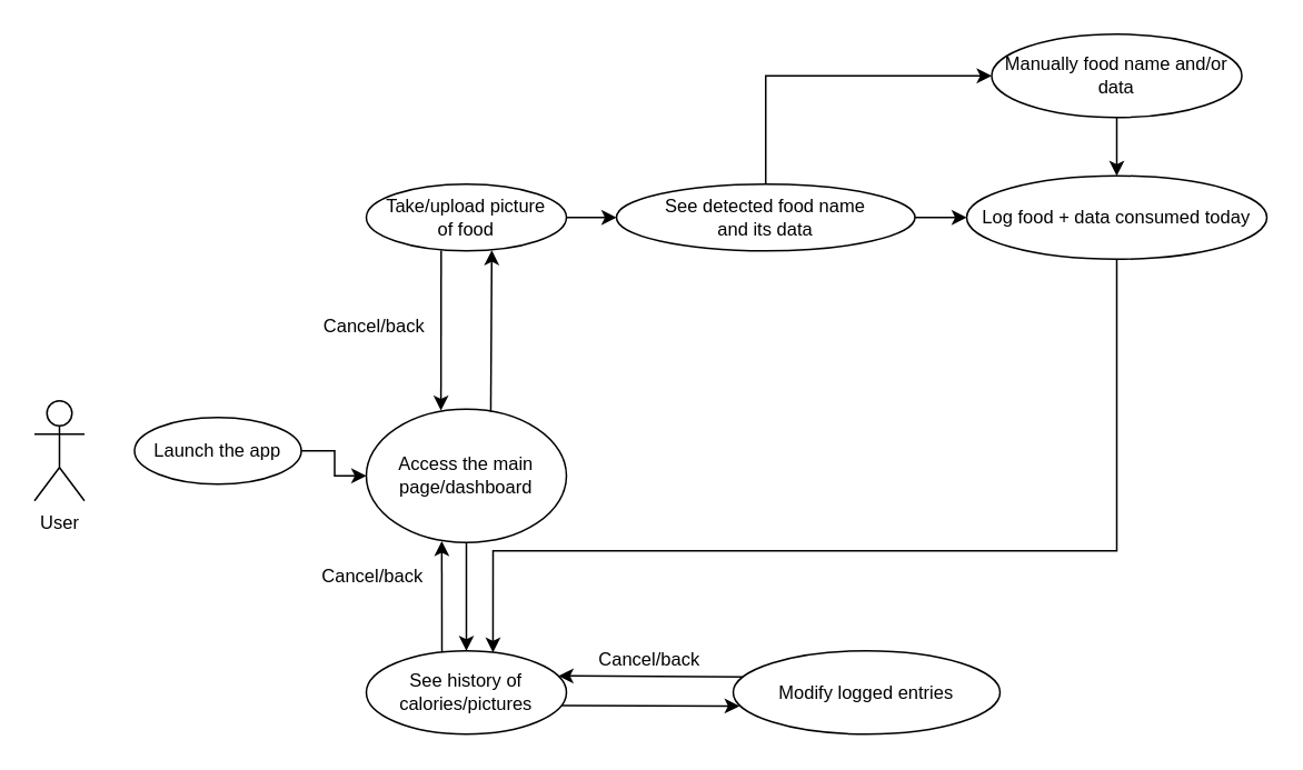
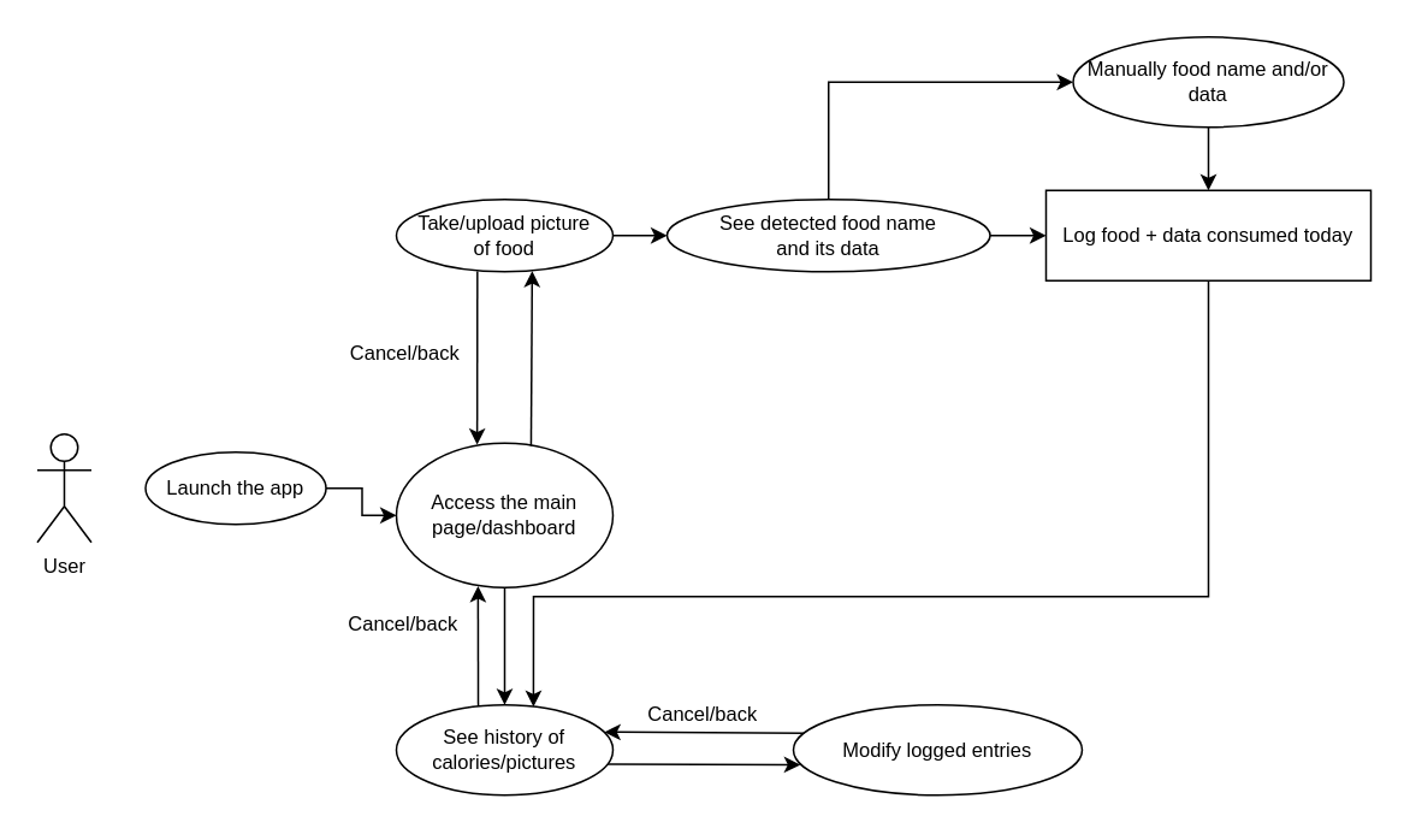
  <mxCell id="0" />
  <mxCell id="1" parent="0" />
  <mxCell id="2" value="User" style="shape=umlActor;verticalLabelPosition=bottom;verticalAlign=top;html=1;outlineConnect=0;fontSize=11;" parent="1" vertex="1"><mxGeometry x="20" y="240" width="30" height="60" as="geometry" /></mxCell>
  <mxCell id="3" style="edgeStyle=orthogonalEdgeStyle;rounded=0;orthogonalLoop=1;jettySize=auto;html=1;entryX=0;entryY=0.5;entryDx=0;entryDy=0;fontSize=11;" edge="1" parent="1" source="4" target="15"><mxGeometry relative="1" as="geometry" /></mxCell>
  <mxCell id="4" value="Launch the app" style="ellipse;whiteSpace=wrap;html=1;fontSize=11;" parent="1" vertex="1"><mxGeometry x="80" y="250" width="100" height="40" as="geometry" /></mxCell>
  <mxCell id="5" style="edgeStyle=orthogonalEdgeStyle;rounded=0;orthogonalLoop=1;jettySize=auto;html=1;entryX=0;entryY=0.5;entryDx=0;entryDy=0;fontSize=11;" parent="1" source="6" target="10" edge="1"><mxGeometry relative="1" as="geometry" /></mxCell>
  <mxCell id="6" value="Take/upload picture &lt;br&gt;of food" style="ellipse;whiteSpace=wrap;html=1;fontSize=11;" parent="1" vertex="1"><mxGeometry x="219" y="110" width="120" height="40" as="geometry" /></mxCell>
  <mxCell id="7" value="See history of calories/pictures" style="ellipse;whiteSpace=wrap;html=1;fontSize=11;" parent="1" vertex="1"><mxGeometry x="219" y="390" width="120" height="50" as="geometry" /></mxCell>
  <mxCell id="8" style="edgeStyle=orthogonalEdgeStyle;rounded=0;orthogonalLoop=1;jettySize=auto;html=1;entryX=0;entryY=0.5;entryDx=0;entryDy=0;fontSize=11;" parent="1" source="10" target="12" edge="1"><mxGeometry relative="1" as="geometry"><mxPoint x="589" y="45" as="targetPoint" /><Array as="points"><mxPoint x="459" y="45" /></Array></mxGeometry></mxCell>
  <mxCell id="9" style="edgeStyle=orthogonalEdgeStyle;rounded=0;orthogonalLoop=1;jettySize=auto;html=1;entryX=0;entryY=0.5;entryDx=0;entryDy=0;fontSize=11;" parent="1" source="10" target="13" edge="1"><mxGeometry relative="1" as="geometry" /></mxCell>
  <mxCell id="10" value="See detected food name &lt;br style=&quot;font-size: 11px;&quot;&gt;and its data" style="ellipse;whiteSpace=wrap;html=1;fontSize=11;" parent="1" vertex="1"><mxGeometry x="369" y="110" width="179" height="40" as="geometry" /></mxCell>
  <mxCell id="11" style="edgeStyle=orthogonalEdgeStyle;rounded=0;orthogonalLoop=1;jettySize=auto;html=1;entryX=0.5;entryY=0;entryDx=0;entryDy=0;" edge="1" parent="1" source="12" target="13"><mxGeometry relative="1" as="geometry" /></mxCell>
  <mxCell id="12" value="Manually food name and/or data" style="ellipse;whiteSpace=wrap;html=1;fontSize=11;" parent="1" vertex="1"><mxGeometry x="594" y="20" width="150" height="50" as="geometry" /></mxCell>
- <mxCell id="13" value="Log food + data consumed today" style="ellipse;whiteSpace=wrap;html=1;fontSize=11;" parent="1" vertex="1"><mxGeometry x="579" y="105" width="180" height="50" as="geometry" /></mxCell>
+ <mxCell id="13" value="Log food + data consumed today" style="whiteSpace=wrap;html=1;fontSize=11;rounded=0;" parent="1" vertex="1"><mxGeometry x="579" y="105" width="180" height="50" as="geometry" /></mxCell>
  <mxCell id="14" value="Modify logged entries" style="ellipse;whiteSpace=wrap;html=1;fontSize=11;" parent="1" vertex="1"><mxGeometry x="439" y="390" width="160" height="50" as="geometry" /></mxCell>
  <mxCell id="15" value="Access the main page/dashboard" style="ellipse;whiteSpace=wrap;html=1;fontSize=11;" vertex="1" parent="1"><mxGeometry x="219" y="245" width="120" height="80" as="geometry" /></mxCell>
  <mxCell id="16" value="" style="endArrow=classic;html=1;rounded=0;exitX=0.622;exitY=0.019;exitDx=0;exitDy=0;entryX=0.627;entryY=0.99;entryDx=0;entryDy=0;exitPerimeter=0;entryPerimeter=0;fontSize=11;" edge="1" parent="1" source="15" target="6"><mxGeometry width="50" height="50" relative="1" as="geometry"><mxPoint x="259" y="170" as="sourcePoint" /><mxPoint x="309" y="120" as="targetPoint" /></mxGeometry></mxCell>
  <mxCell id="17" value="" style="endArrow=classic;html=1;rounded=0;exitX=0.374;exitY=0.994;exitDx=0;exitDy=0;entryX=0.373;entryY=0.011;entryDx=0;entryDy=0;exitPerimeter=0;entryPerimeter=0;fontSize=11;" edge="1" parent="1" source="6" target="15"><mxGeometry width="50" height="50" relative="1" as="geometry"><mxPoint x="259" y="210" as="sourcePoint" /><mxPoint x="309" y="160" as="targetPoint" /></mxGeometry></mxCell>
  <mxCell id="18" value="Cancel/back" style="text;html=1;strokeColor=none;fillColor=none;align=center;verticalAlign=middle;whiteSpace=wrap;rounded=0;fontSize=11;" vertex="1" parent="1"><mxGeometry x="199" y="190" width="50" height="9" as="geometry" /></mxCell>
  <mxCell id="19" value="" style="endArrow=classic;html=1;rounded=0;exitX=0.5;exitY=1;exitDx=0;exitDy=0;entryX=0.5;entryY=0;entryDx=0;entryDy=0;fontSize=11;" edge="1" parent="1" source="15" target="7"><mxGeometry width="50" height="50" relative="1" as="geometry"><mxPoint x="309" y="320" as="sourcePoint" /><mxPoint x="359" y="270" as="targetPoint" /></mxGeometry></mxCell>
  <mxCell id="20" value="" style="endArrow=classic;html=1;rounded=0;exitX=0.378;exitY=0.013;exitDx=0;exitDy=0;entryX=0.377;entryY=0.989;entryDx=0;entryDy=0;exitPerimeter=0;entryPerimeter=0;fontSize=11;" edge="1" parent="1" source="7" target="15"><mxGeometry width="50" height="50" relative="1" as="geometry"><mxPoint x="289" y="305" as="sourcePoint" /><mxPoint x="289" y="400" as="targetPoint" /></mxGeometry></mxCell>
  <mxCell id="21" value="Cancel/back" style="text;html=1;strokeColor=none;fillColor=none;align=center;verticalAlign=middle;whiteSpace=wrap;rounded=0;fontSize=11;" vertex="1" parent="1"><mxGeometry x="199" y="340" width="48" height="10" as="geometry" /></mxCell>
  <mxCell id="22" value="" style="endArrow=classic;html=1;rounded=0;exitX=0.038;exitY=0.312;exitDx=0;exitDy=0;exitPerimeter=0;entryX=0.96;entryY=0.301;entryDx=0;entryDy=0;entryPerimeter=0;fontSize=11;" edge="1" parent="1" source="14" target="7"><mxGeometry width="50" height="50" relative="1" as="geometry"><mxPoint x="449" y="400" as="sourcePoint" /><mxPoint x="499" y="350" as="targetPoint" /></mxGeometry></mxCell>
  <mxCell id="23" value="" style="endArrow=classic;html=1;rounded=0;exitX=0.976;exitY=0.658;exitDx=0;exitDy=0;exitPerimeter=0;entryX=0.024;entryY=0.663;entryDx=0;entryDy=0;entryPerimeter=0;fontSize=11;" edge="1" parent="1" source="7" target="14"><mxGeometry width="50" height="50" relative="1" as="geometry"><mxPoint x="456" y="416" as="sourcePoint" /><mxPoint x="344" y="415" as="targetPoint" /></mxGeometry></mxCell>
  <mxCell id="24" value="Cancel/back" style="text;html=1;strokeColor=none;fillColor=none;align=center;verticalAlign=middle;whiteSpace=wrap;rounded=0;fontSize=11;" vertex="1" parent="1"><mxGeometry x="359" y="380" width="60" height="30" as="geometry" /></mxCell>
  <mxCell id="25" value="" style="endArrow=classic;html=1;rounded=0;exitX=0.5;exitY=1;exitDx=0;exitDy=0;entryX=0.633;entryY=0.021;entryDx=0;entryDy=0;entryPerimeter=0;fontSize=11;" edge="1" parent="1" source="13" target="7"><mxGeometry width="50" height="50" relative="1" as="geometry"><mxPoint x="389" y="300" as="sourcePoint" /><mxPoint x="439" y="250" as="targetPoint" /><Array as="points"><mxPoint x="669" y="330" /><mxPoint x="295" y="330" /></Array></mxGeometry></mxCell>
